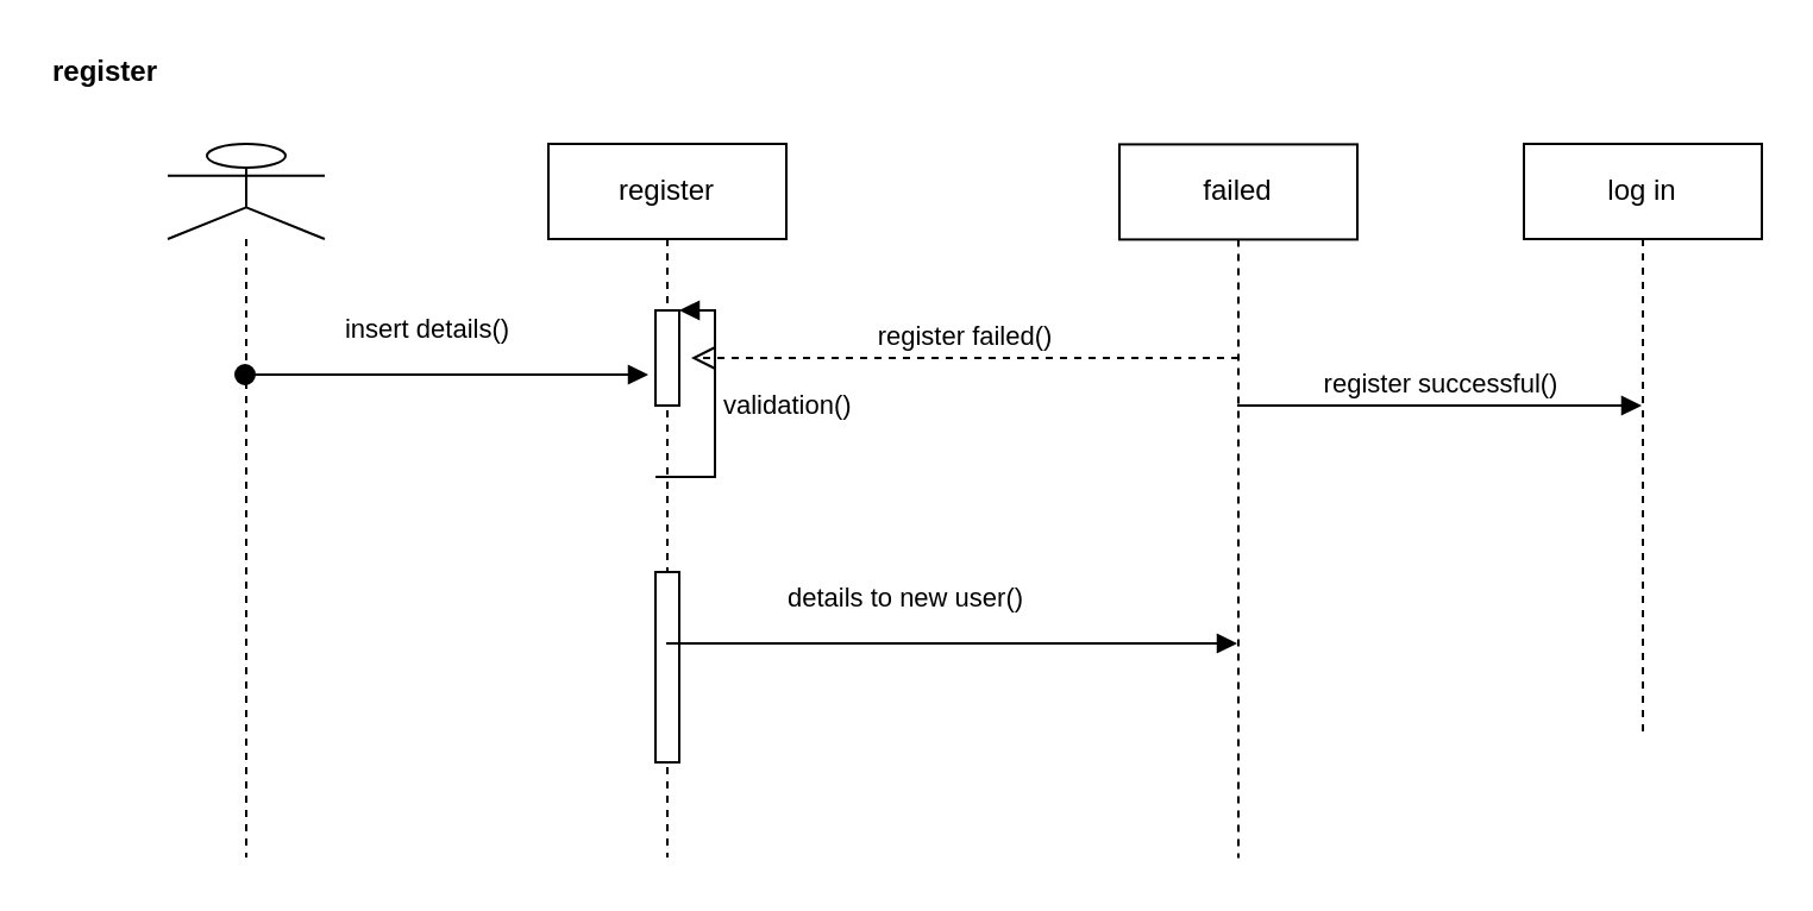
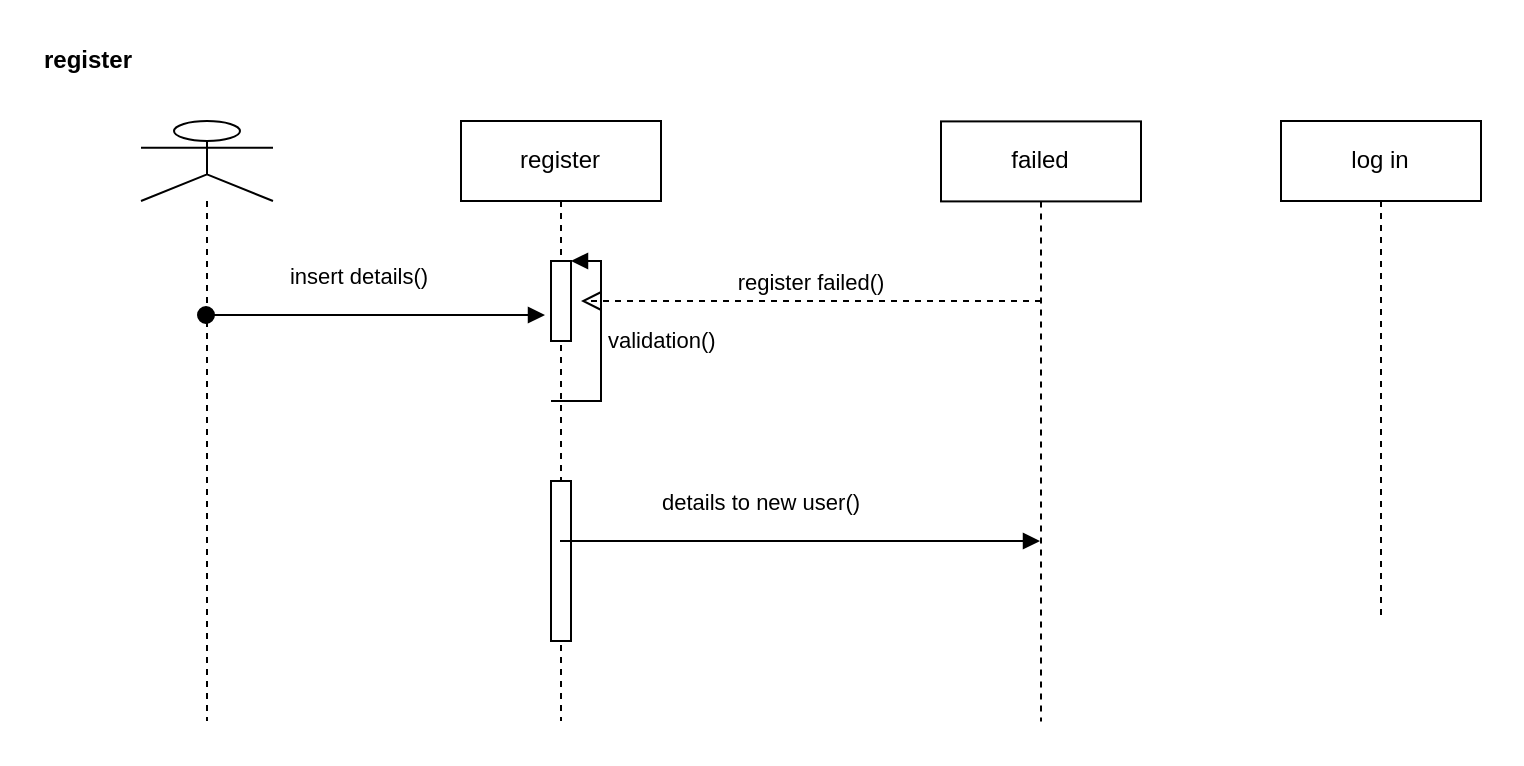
  <mxCell id="0" />
  <mxCell id="1" parent="0" />
  <mxCell id="2" value="" style="shape=umlLifeline;participant=umlActor;perimeter=lifelinePerimeter;whiteSpace=wrap;html=1;container=1;collapsible=0;recursiveResize=0;verticalAlign=top;spacingTop=36;labelBackgroundColor=#ffffff;outlineConnect=0;" vertex="1" parent="1"><mxGeometry x="70" y="60" width="66" height="300" as="geometry" /></mxCell>
  <mxCell id="3" value="&lt;b&gt;register&lt;/b&gt;" style="text;html=1;resizable=0;points=[];autosize=1;align=left;verticalAlign=top;spacingTop=-4;" vertex="1" parent="1"><mxGeometry x="20" y="20" width="60" height="20" as="geometry" /></mxCell>
  <mxCell id="4" value="register" style="shape=umlLifeline;perimeter=lifelinePerimeter;whiteSpace=wrap;html=1;container=1;collapsible=0;recursiveResize=0;outlineConnect=0;" vertex="1" parent="1"><mxGeometry x="230" y="60" width="100" height="300" as="geometry" /></mxCell>
  <mxCell id="5" value="" style="html=1;points=[];perimeter=orthogonalPerimeter;" vertex="1" parent="4"><mxGeometry x="45" y="180" width="10" height="80" as="geometry" /></mxCell>
  <mxCell id="6" value="" style="html=1;points=[];perimeter=orthogonalPerimeter;" vertex="1" parent="4"><mxGeometry x="45" y="70" width="10" height="40" as="geometry" /></mxCell>
  <mxCell id="7" value="validation()" style="edgeStyle=orthogonalEdgeStyle;html=1;align=left;spacingLeft=2;endArrow=block;rounded=0;entryX=1;entryY=0;" edge="1" target="6" parent="4"><mxGeometry relative="1" as="geometry"><mxPoint x="45" y="140" as="sourcePoint" /><Array as="points"><mxPoint x="45" y="140" /><mxPoint x="70" y="140" /><mxPoint x="70" y="70" /></Array><mxPoint as="offset" /></mxGeometry></mxCell>
  <mxCell id="8" value="insert details()" style="html=1;verticalAlign=bottom;startArrow=oval;endArrow=block;startSize=8;" edge="1" parent="1" source="2"><mxGeometry x="-0.101" y="10" relative="1" as="geometry"><mxPoint x="220" y="140" as="sourcePoint" /><mxPoint x="272" y="157" as="targetPoint" /><Array as="points"><mxPoint x="180" y="157" /></Array><mxPoint as="offset" /></mxGeometry></mxCell>
  <mxCell id="9" value="failed" style="shape=umlLifeline;perimeter=lifelinePerimeter;whiteSpace=wrap;html=1;container=1;collapsible=0;recursiveResize=0;outlineConnect=0;" vertex="1" parent="1"><mxGeometry x="470" y="60.2" width="100" height="300" as="geometry" /></mxCell>
  <mxCell id="10" value="details to new user()" style="html=1;verticalAlign=bottom;endArrow=block;" edge="1" parent="1" source="4" target="9"><mxGeometry x="-0.163" y="10" width="80" relative="1" as="geometry"><mxPoint x="290" y="180" as="sourcePoint" /><mxPoint x="440" y="190" as="targetPoint" /><Array as="points"><mxPoint x="370" y="270" /><mxPoint x="460" y="270" /></Array><mxPoint as="offset" /></mxGeometry></mxCell>
- <mxCell id="11" value="register successful()" style="html=1;verticalAlign=bottom;endArrow=block;" edge="1" parent="1" source="9" target="12"><mxGeometry width="80" relative="1" as="geometry"><mxPoint x="530" y="200" as="sourcePoint" /><mxPoint x="100" y="380" as="targetPoint" /><Array as="points"><mxPoint x="580" y="170" /><mxPoint x="610" y="170" /></Array></mxGeometry></mxCell>
  <mxCell id="12" value="log in" style="shape=umlLifeline;perimeter=lifelinePerimeter;whiteSpace=wrap;html=1;container=1;collapsible=0;recursiveResize=0;outlineConnect=0;" vertex="1" parent="1"><mxGeometry x="640" y="60" width="100" height="250" as="geometry" /></mxCell>
  <mxCell id="13" value="register failed()" style="html=1;verticalAlign=bottom;endArrow=open;dashed=1;endSize=8;" edge="1" parent="1"><mxGeometry relative="1" as="geometry"><mxPoint x="520" y="150" as="sourcePoint" /><mxPoint x="290" y="150" as="targetPoint" /><Array as="points"><mxPoint x="500" y="150" /></Array></mxGeometry></mxCell>
